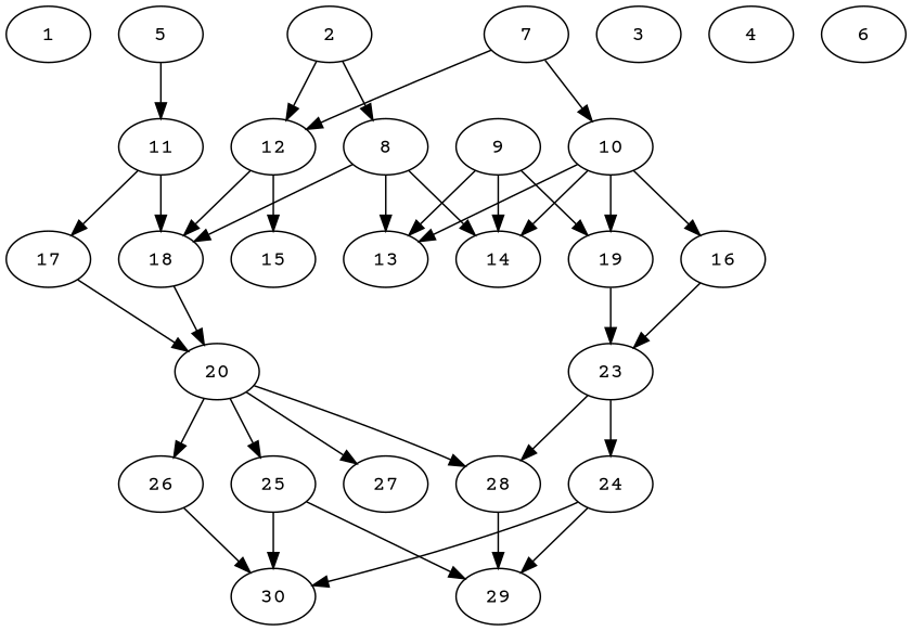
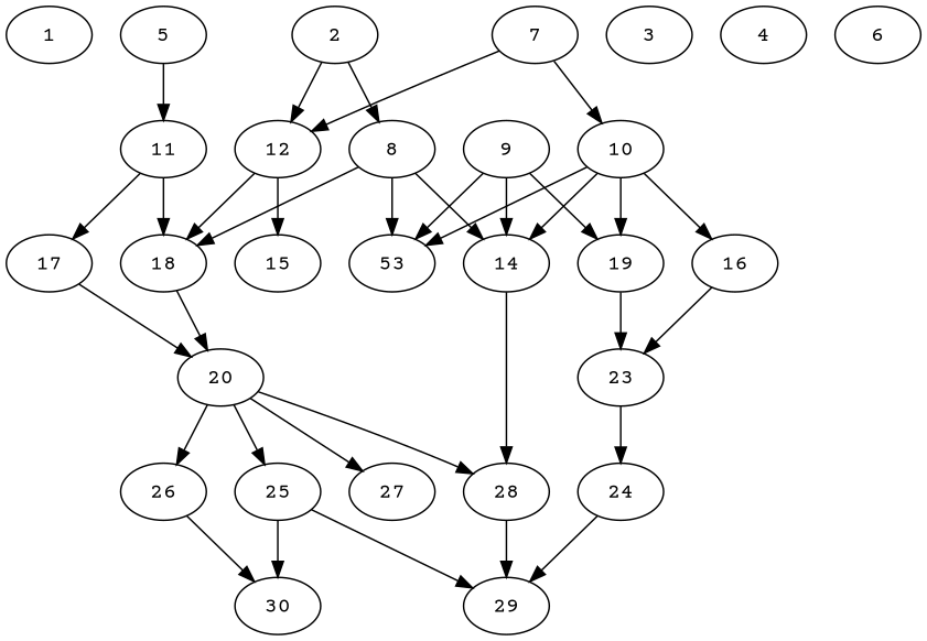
  digraph {
    fontname="Courier Prime"
    node [alpha=0.04 compute_size=782757789696 fontname="Courier Prime" result_size=0]
    edge [fontname="Courier Prime"]
    1 [alpha=0.02 compute_size=369587243435 ram=22511792 trans_size=697303]
    2 [alpha=0.16 compute_size=12819302400 ram=32554352 result_size=1024 trans_size=850498]
    8 [alpha=0.13 compute_size=9824153600 ram=4961072 result_size=1024 trans_size=388613]
    12 [alpha=0.19 compute_size=31790432256 ram=40441088 result_size=70656 trans_size=103356]
-   13 [alpha=0.19 compute_size=137703456768 ram=49289312 result_size=74752 trans_size=345391]
+   13 [alpha=0.19 compute_size=137703456768 ram=49289312 result_size=74752 trans_size=345391 label=53]
    14 [alpha=0.10 compute_size=1503338496 ram=38006480 trans_size=738287]
    18 [alpha=0.19 compute_size=6799638528 ram=7113728 result_size=13312 trans_size=661403]
    15 [alpha=0.17 compute_size=4875724800 ram=22610000 result_size=1024 trans_size=975655]
    20 [alpha=0.16 compute_size=39377810253 ram=6731984 result_size=29696 trans_size=283468]
    3 [alpha=0.01 compute_size=1975623680 ram=27835616 trans_size=957401]
    4 [alpha=0.13 ram=35549696 trans_size=788702]
    5 [alpha=0.09 compute_size=156503113728 ram=43384160 result_size=74752 trans_size=228258]
    11 [compute_size=92814700964 ram=44570576 result_size=29696 trans_size=689279]
    17 [compute_size=368293445632 ram=45372080 result_size=9216 trans_size=85198]
    6 [alpha=0.12 compute_size=8534425600 ram=27868880 trans_size=305974]
    7 [alpha=0.13 ram=5364992 result_size=54272 trans_size=946372]
    10 [alpha=0.05 compute_size=618291200 ram=51131504 result_size=70656 trans_size=707629]
    9 [compute_size=384565356861 ram=16201136 result_size=54272 trans_size=548041]
    19 [compute_size=64136653826 ram=5284208 result_size=29696 trans_size=322150]
    16 [alpha=0.00 compute_size=7033946112 ram=27865712 result_size=13312 trans_size=369176]
    23 [alpha=0.05 compute_size=231928233984 ram=21778400 result_size=13312 trans_size=328800]
    28 [compute_size=368293445632 ram=48562256 result_size=9216 trans_size=528444]
    25 [alpha=0.15 compute_size=108904062967 ram=51481568 result_size=29696 trans_size=106393]
    26 [alpha=0.17 compute_size=66997582744 ram=38638496 result_size=29696 trans_size=622752]
    27 [alpha=0.15 compute_size=410594260088 ram=27553664 trans_size=690942]
    24 [alpha=0.16 compute_size=1352433614159 ram=11393696 result_size=1024 trans_size=767603]
    29 [alpha=0.06 compute_size=134217728000 ram=19933040 trans_size=855741]
    30 [alpha=0.18 compute_size=24312152064 ram=22887200 trans_size=436630]
    2 -> 8
    2 -> 12
    8 -> 13
    8 -> 14
    8 -> 18
    12 -> 18
    12 -> 15
    18 -> 20
    20 -> 28
    20 -> 25
    20 -> 26
    20 -> 27
    5 -> 11
    11 -> 18
    11 -> 17
    17 -> 20
    7 -> 12
    7 -> 10
    10 -> 13
    10 -> 14
    10 -> 19
    10 -> 16
    9 -> 13
    9 -> 14
    9 -> 19
    19 -> 23
    16 -> 23
-   23 -> 28
+   14 -> 28
    23 -> 24
    28 -> 29
    25 -> 29
    25 -> 30
    26 -> 30
    24 -> 29
-   24 -> 30
  }
